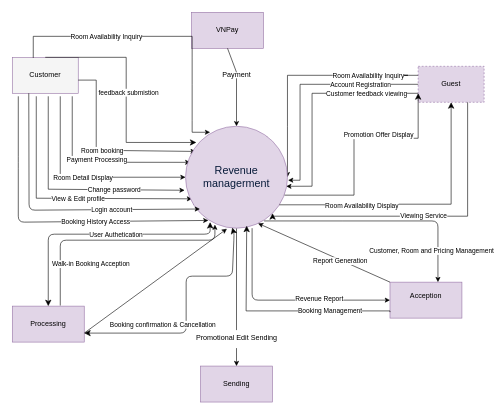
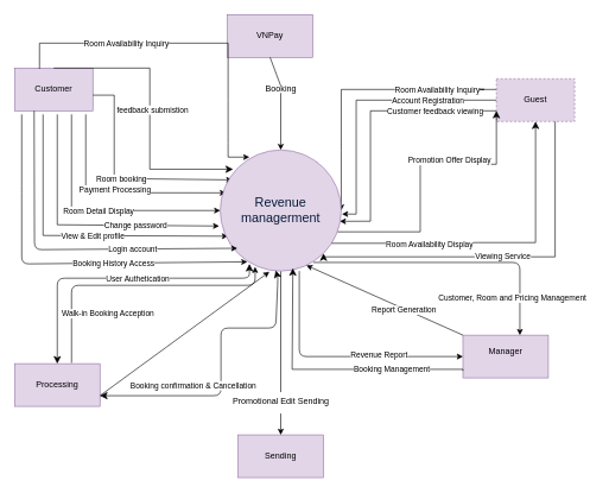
  <mxCell id="0" />
  <mxCell id="1" parent="0" />
- <mxCell id="2" value="Customer" style="rounded=0;whiteSpace=wrap;html=1;fillColor=#f5f5f5;strokeColor=#9673a6;" vertex="1" parent="1"><mxGeometry x="20" y="95" width="110" height="60" as="geometry" /></mxCell>
+ <mxCell id="2" value="Customer" style="rounded=0;whiteSpace=wrap;html=1;fillColor=#e1d5e7;strokeColor=#9673a6;" vertex="1" parent="1"><mxGeometry x="20" y="95" width="110" height="60" as="geometry" /></mxCell>
  <mxCell id="3" value="Guest" style="rounded=0;whiteSpace=wrap;html=1;fillColor=#e1d5e7;strokeColor=#9673a6;dashed=1;" vertex="1" parent="1"><mxGeometry x="697" y="110" width="110" height="60" as="geometry" /></mxCell>
  <mxCell id="4" value="VNPay" style="rounded=0;whiteSpace=wrap;html=1;fillColor=#e1d5e7;strokeColor=#9673a6;" vertex="1" parent="1"><mxGeometry x="319" y="20" width="120" height="60" as="geometry" /></mxCell>
  <mxCell id="5" value="" style="endArrow=classic;html=1;rounded=0;entryX=0.5;entryY=0;entryDx=0;entryDy=0;" edge="1" parent="1" target="33"><mxGeometry width="50" height="50" relative="1" as="geometry"><mxPoint x="394" y="130" as="sourcePoint" /><mxPoint x="390" y="200" as="targetPoint" /></mxGeometry></mxCell>
  <mxCell id="6" value="" style="endArrow=classic;html=1;rounded=0;fontFamily=Helvetica;fontSize=11;fontColor=default;labelBackgroundColor=default;resizable=0;entryX=1;entryY=0.5;entryDx=0;entryDy=0;exitX=0;exitY=0.25;exitDx=0;exitDy=0;" edge="1" parent="1" source="3" target="33"><mxGeometry relative="1" as="geometry"><mxPoint x="370" y="180" as="sourcePoint" /><mxPoint x="470" y="180" as="targetPoint" /><Array as="points"><mxPoint x="570" y="125" /><mxPoint x="680" y="125" /><mxPoint x="479" y="125" /><mxPoint x="479" y="210" /></Array></mxGeometry></mxCell>
  <mxCell id="7" value="Room Availability Inquiry" style="edgeLabel;resizable=0;html=1;;align=center;verticalAlign=middle;fontFamily=Helvetica;fontSize=11;fontColor=default;labelBackgroundColor=default;fillColor=none;gradientColor=none;" connectable="0" vertex="1" parent="6"><mxGeometry relative="1" as="geometry" /></mxCell>
- <mxCell id="8" value="Acception&lt;div&gt;&lt;br&gt;&lt;/div&gt;" style="rounded=0;whiteSpace=wrap;html=1;fillColor=#e1d5e7;strokeColor=#9673a6;" vertex="1" parent="1"><mxGeometry x="650" y="470" width="120" height="60" as="geometry" /></mxCell>
+ <mxCell id="8" value="Manager&lt;div&gt;&lt;br&gt;&lt;/div&gt;" style="rounded=0;whiteSpace=wrap;html=1;fillColor=#e1d5e7;strokeColor=#9673a6;" vertex="1" parent="1"><mxGeometry x="650" y="470" width="120" height="60" as="geometry" /></mxCell>
  <mxCell id="9" value="Sending" style="rounded=0;whiteSpace=wrap;html=1;fillColor=#e1d5e7;strokeColor=#9673a6;" vertex="1" parent="1"><mxGeometry x="334" y="610" width="120" height="60" as="geometry" /></mxCell>
  <mxCell id="10" value="Processing" style="rounded=0;whiteSpace=wrap;html=1;fillColor=#e1d5e7;strokeColor=#9673a6;" vertex="1" parent="1"><mxGeometry x="20" y="510" width="120" height="60" as="geometry" /></mxCell>
- <mxCell id="11" value="Payment" style="text;html=1;align=center;verticalAlign=middle;resizable=0;points=[];autosize=1;strokeColor=none;fillColor=none;" vertex="1" parent="1"><mxGeometry x="359" y="110" width="70" height="30" as="geometry" /></mxCell>
+ <mxCell id="11" value="Booking" style="text;html=1;align=center;verticalAlign=middle;resizable=0;points=[];autosize=1;strokeColor=none;fillColor=none;" vertex="1" parent="1"><mxGeometry x="359" y="110" width="70" height="30" as="geometry" /></mxCell>
  <mxCell id="12" value="" style="endArrow=none;html=1;rounded=0;entryX=0.5;entryY=1;entryDx=0;entryDy=0;" edge="1" parent="1" target="4"><mxGeometry width="50" height="50" relative="1" as="geometry"><mxPoint x="394" y="120" as="sourcePoint" /><mxPoint x="454" y="60" as="targetPoint" /></mxGeometry></mxCell>
  <mxCell id="13" value="&lt;div&gt;&lt;br&gt;&lt;/div&gt;" style="text;html=1;align=center;verticalAlign=middle;resizable=0;points=[];autosize=1;strokeColor=none;fillColor=none;" vertex="1" parent="1"><mxGeometry x="225" y="195" width="20" height="30" as="geometry" /></mxCell>
  <mxCell id="14" value="" style="endArrow=classic;html=1;rounded=0;entryX=0.047;entryY=0.354;entryDx=0;entryDy=0;entryPerimeter=0;" edge="1" parent="1" target="33"><mxGeometry width="50" height="50" relative="1" as="geometry"><mxPoint x="120" y="160" as="sourcePoint" /><mxPoint x="310" y="160" as="targetPoint" /><Array as="points"><mxPoint x="120" y="270" /></Array></mxGeometry></mxCell>
  <mxCell id="15" value="Payment Processing&lt;div&gt;&lt;br style=&quot;font-size: 12px; background-color: rgb(236, 236, 236);&quot;&gt;&lt;/div&gt;" style="edgeLabel;html=1;align=center;verticalAlign=middle;resizable=0;points=[];fontFamily=Helvetica;fontSize=11;fontColor=default;labelBackgroundColor=default;fillColor=none;gradientColor=none;" connectable="0" vertex="1" parent="14"><mxGeometry x="-0.016" y="-2" relative="1" as="geometry"><mxPoint as="offset" /></mxGeometry></mxCell>
  <mxCell id="16" value="" style="endArrow=classic;html=1;rounded=0;fontFamily=Helvetica;fontSize=11;fontColor=default;labelBackgroundColor=default;resizable=0;exitX=0;exitY=0.5;exitDx=0;exitDy=0;" edge="1" parent="1" source="3"><mxGeometry relative="1" as="geometry"><mxPoint x="660" y="140" as="sourcePoint" /><mxPoint x="480" y="300" as="targetPoint" /><Array as="points"><mxPoint x="620" y="140" /><mxPoint x="500" y="140" /><mxPoint x="500" y="300" /></Array></mxGeometry></mxCell>
  <mxCell id="17" value="Account Registration" style="edgeLabel;resizable=0;html=1;;align=center;verticalAlign=middle;fontFamily=Helvetica;fontSize=11;fontColor=default;labelBackgroundColor=default;fillColor=none;gradientColor=none;" connectable="0" vertex="1" parent="16"><mxGeometry relative="1" as="geometry"><mxPoint x="92" as="offset" /></mxGeometry></mxCell>
  <mxCell id="18" value="" style="endArrow=classic;html=1;rounded=0;entryX=0.5;entryY=0;entryDx=0;entryDy=0;" edge="1" parent="1" target="9"><mxGeometry width="50" height="50" relative="1" as="geometry"><mxPoint x="394" y="580" as="sourcePoint" /><mxPoint x="444" y="530" as="targetPoint" /></mxGeometry></mxCell>
  <mxCell id="19" value="" style="endArrow=none;html=1;rounded=0;" edge="1" parent="1"><mxGeometry width="50" height="50" relative="1" as="geometry"><mxPoint x="394" y="380" as="sourcePoint" /><mxPoint x="394" y="550" as="targetPoint" /></mxGeometry></mxCell>
  <mxCell id="20" value="Promotional Edit Sending" style="text;html=1;align=center;verticalAlign=middle;resizable=0;points=[];autosize=1;strokeColor=none;fillColor=none;" vertex="1" parent="1"><mxGeometry x="309" y="548" width="170" height="30" as="geometry" /></mxCell>
  <mxCell id="21" value="" style="endArrow=classic;html=1;rounded=0;fontFamily=Helvetica;fontSize=11;fontColor=default;labelBackgroundColor=default;resizable=0;exitX=0;exitY=0.75;exitDx=0;exitDy=0;entryX=0.988;entryY=0.589;entryDx=0;entryDy=0;entryPerimeter=0;" edge="1" parent="1" source="3" target="33"><mxGeometry relative="1" as="geometry"><mxPoint x="807" y="320" as="sourcePoint" /><mxPoint x="590" y="480" as="targetPoint" /><Array as="points"><mxPoint x="520" y="155" /><mxPoint x="520" y="310" /></Array></mxGeometry></mxCell>
  <mxCell id="22" value="Customer feedback viewing" style="edgeLabel;resizable=0;html=1;;align=center;verticalAlign=middle;fontFamily=Helvetica;fontSize=11;fontColor=default;labelBackgroundColor=default;fillColor=none;gradientColor=none;" connectable="0" vertex="1" parent="21"><mxGeometry relative="1" as="geometry"><mxPoint x="90" y="-11" as="offset" /></mxGeometry></mxCell>
  <mxCell id="23" value="" style="endArrow=classic;html=1;rounded=0;fontFamily=Helvetica;fontSize=11;fontColor=default;labelBackgroundColor=default;resizable=0;entryX=0;entryY=0.5;entryDx=0;entryDy=0;" edge="1" parent="1" target="33"><mxGeometry relative="1" as="geometry"><mxPoint x="100" y="160" as="sourcePoint" /><mxPoint x="180" y="300" as="targetPoint" /><Array as="points"><mxPoint x="100" y="295" /></Array></mxGeometry></mxCell>
  <mxCell id="24" value="Room Detail Display" style="edgeLabel;resizable=0;html=1;;align=center;verticalAlign=middle;fontFamily=Helvetica;fontSize=11;fontColor=default;labelBackgroundColor=default;fillColor=none;gradientColor=none;" connectable="0" vertex="1" parent="23"><mxGeometry relative="1" as="geometry" /></mxCell>
  <mxCell id="25" value="" style="endArrow=classic;html=1;rounded=0;fontFamily=Helvetica;fontSize=11;fontColor=default;labelBackgroundColor=default;resizable=0;entryX=-0.009;entryY=0.628;entryDx=0;entryDy=0;entryPerimeter=0;" edge="1" parent="1" target="33"><mxGeometry relative="1" as="geometry"><mxPoint x="80" y="160" as="sourcePoint" /><mxPoint x="289" y="315" as="targetPoint" /><Array as="points"><mxPoint x="80" y="315" /></Array></mxGeometry></mxCell>
  <mxCell id="26" value="Change password" style="edgeLabel;resizable=0;html=1;;align=center;verticalAlign=middle;fontFamily=Helvetica;fontSize=11;fontColor=default;labelBackgroundColor=default;fillColor=none;gradientColor=none;" connectable="0" vertex="1" parent="25"><mxGeometry relative="1" as="geometry"><mxPoint x="74" as="offset" /></mxGeometry></mxCell>
  <mxCell id="27" value="" style="endArrow=classic;html=1;rounded=0;fontFamily=Helvetica;fontSize=11;fontColor=default;labelBackgroundColor=default;resizable=0;entryX=0.064;entryY=0.712;entryDx=0;entryDy=0;entryPerimeter=0;" edge="1" parent="1" target="33"><mxGeometry relative="1" as="geometry"><mxPoint x="60" y="160" as="sourcePoint" /><mxPoint x="269" y="330" as="targetPoint" /><Array as="points"><mxPoint x="60" y="330" /></Array></mxGeometry></mxCell>
  <mxCell id="28" value="View &amp;amp; Edit profile" style="edgeLabel;resizable=0;html=1;;align=center;verticalAlign=middle;fontFamily=Helvetica;fontSize=11;fontColor=default;labelBackgroundColor=default;fillColor=none;gradientColor=none;" connectable="0" vertex="1" parent="27"><mxGeometry relative="1" as="geometry"><mxPoint x="25" as="offset" /></mxGeometry></mxCell>
  <mxCell id="29" value="" style="endArrow=classic;html=1;rounded=0;fontFamily=Helvetica;fontSize=11;fontColor=default;labelBackgroundColor=default;resizable=0;entryX=0.1;entryY=0.247;entryDx=0;entryDy=0;entryPerimeter=0;" edge="1" parent="1" target="33"><mxGeometry relative="1" as="geometry"><mxPoint x="130" y="133" as="sourcePoint" /><mxPoint x="320" y="250" as="targetPoint" /><Array as="points"><mxPoint x="160" y="133" /><mxPoint x="160" y="250" /></Array></mxGeometry></mxCell>
  <mxCell id="30" value="Room booking" style="edgeLabel;resizable=0;html=1;;align=center;verticalAlign=middle;fontFamily=Helvetica;fontSize=11;fontColor=default;labelBackgroundColor=default;fillColor=none;gradientColor=none;" connectable="0" vertex="1" parent="29"><mxGeometry relative="1" as="geometry" /></mxCell>
  <mxCell id="31" value="" style="endArrow=none;html=1;rounded=0;" edge="1" parent="1" source="33"><mxGeometry width="50" height="50" relative="1" as="geometry"><mxPoint x="370" y="310" as="sourcePoint" /><mxPoint x="420" y="260" as="targetPoint" /></mxGeometry></mxCell>
  <mxCell id="32" value="" style="endArrow=none;html=1;rounded=0;" edge="1" parent="1" target="33"><mxGeometry width="50" height="50" relative="1" as="geometry"><mxPoint x="370" y="310" as="sourcePoint" /><mxPoint x="420" y="260" as="targetPoint" /></mxGeometry></mxCell>
  <mxCell id="33" value="&lt;span style=&quot;font-family: SegoeuiPc, Arial; color: rgb(8, 27, 58);&quot; data-sheets-root=&quot;1&quot;&gt;&lt;font style=&quot;font-size: 18px;&quot;&gt;Revenue managerment&lt;/font&gt;&lt;/span&gt;" style="ellipse;whiteSpace=wrap;html=1;aspect=fixed;fillColor=#e1d5e7;strokeColor=#9673a6;" vertex="1" parent="1"><mxGeometry x="309" y="210" width="170" height="170" as="geometry" /></mxCell>
  <mxCell id="34" value="Booking Management" style="edgeStyle=segmentEdgeStyle;endArrow=classic;html=1;curved=0;rounded=0;endSize=8;startSize=8;sourcePerimeterSpacing=0;targetPerimeterSpacing=0;exitX=0;exitY=0.5;exitDx=0;exitDy=0;entryX=0.6;entryY=0.976;entryDx=0;entryDy=0;entryPerimeter=0;" edge="1" parent="1" target="33"><mxGeometry x="-0.468" width="100" relative="1" as="geometry"><mxPoint x="650" y="520" as="sourcePoint" /><mxPoint x="410" y="400" as="targetPoint" /><Array as="points"><mxPoint x="650" y="518" /><mxPoint x="410" y="518" /></Array><mxPoint as="offset" /></mxGeometry></mxCell>
  <mxCell id="35" value="" style="edgeStyle=segmentEdgeStyle;endArrow=classic;html=1;curved=0;rounded=0;endSize=8;startSize=8;sourcePerimeterSpacing=0;targetPerimeterSpacing=0;entryX=0.5;entryY=1;entryDx=0;entryDy=0;" edge="1" parent="1" source="33" target="3"><mxGeometry width="100" relative="1" as="geometry"><mxPoint x="713.98" y="170" as="sourcePoint" /><mxPoint x="520" y="400" as="targetPoint" /><Array as="points"><mxPoint x="620" y="341" /><mxPoint x="620" y="340" /><mxPoint x="752" y="340" /></Array></mxGeometry></mxCell>
  <mxCell id="36" value="Room Availability Display" style="edgeLabel;html=1;align=center;verticalAlign=middle;resizable=0;points=[];" vertex="1" connectable="0" parent="35"><mxGeometry x="-0.178" y="-1" relative="1" as="geometry"><mxPoint x="-50" as="offset" /></mxGeometry></mxCell>
  <mxCell id="37" value="" style="edgeStyle=segmentEdgeStyle;endArrow=classic;html=1;curved=0;rounded=0;endSize=8;startSize=8;sourcePerimeterSpacing=0;targetPerimeterSpacing=0;exitX=0.75;exitY=1;exitDx=0;exitDy=0;entryX=1;entryY=1;entryDx=0;entryDy=0;" edge="1" parent="1" source="3" target="33"><mxGeometry width="100" relative="1" as="geometry"><mxPoint x="722.03" y="195" as="sourcePoint" /><mxPoint x="429" y="370.02" as="targetPoint" /><Array as="points"><mxPoint x="780" y="360" /><mxPoint x="454" y="360" /></Array></mxGeometry></mxCell>
  <mxCell id="38" value="Viewing Service" style="edgeLabel;html=1;align=center;verticalAlign=middle;resizable=0;points=[];" vertex="1" connectable="0" parent="37"><mxGeometry x="-0.178" y="-1" relative="1" as="geometry"><mxPoint x="-50" as="offset" /></mxGeometry></mxCell>
  <mxCell id="39" value="" style="edgeStyle=segmentEdgeStyle;endArrow=classic;html=1;curved=0;rounded=0;endSize=8;startSize=8;sourcePerimeterSpacing=0;targetPerimeterSpacing=0;exitX=0.971;exitY=0.676;exitDx=0;exitDy=0;exitPerimeter=0;entryX=0;entryY=0.75;entryDx=0;entryDy=0;" edge="1" parent="1" source="33" target="3"><mxGeometry width="100" relative="1" as="geometry"><mxPoint x="560" y="250" as="sourcePoint" /><mxPoint x="660" y="290" as="targetPoint" /><Array as="points"><mxPoint x="590" y="325" /><mxPoint x="590" y="230" /><mxPoint x="697" y="230" /></Array></mxGeometry></mxCell>
  <mxCell id="40" value="Promotion Offer Display" style="edgeLabel;html=1;align=center;verticalAlign=middle;resizable=0;points=[];" vertex="1" connectable="0" parent="39"><mxGeometry x="0.038" relative="1" as="geometry"><mxPoint x="40" y="-12" as="offset" /></mxGeometry></mxCell>
  <mxCell id="41" value="" style="endArrow=classic;html=1;rounded=0;fontFamily=Helvetica;fontSize=11;fontColor=default;labelBackgroundColor=default;resizable=0;exitX=0.318;exitY=0.017;exitDx=0;exitDy=0;exitPerimeter=0;entryX=0.241;entryY=0.059;entryDx=0;entryDy=0;entryPerimeter=0;" edge="1" parent="1" source="2" target="33"><mxGeometry relative="1" as="geometry"><mxPoint x="40" y="55" as="sourcePoint" /><mxPoint x="350" y="225" as="targetPoint" /><Array as="points"><mxPoint x="55" y="60" /><mxPoint x="220" y="60" /><mxPoint x="320" y="60" /><mxPoint x="320" y="96" /><mxPoint x="320" y="140" /><mxPoint x="320" y="200" /><mxPoint x="320" y="220" /></Array></mxGeometry></mxCell>
  <mxCell id="42" value="Room Availability Inquiry" style="edgeLabel;resizable=0;html=1;;align=center;verticalAlign=middle;fontFamily=Helvetica;fontSize=11;fontColor=default;labelBackgroundColor=default;fillColor=none;gradientColor=none;" connectable="0" vertex="1" parent="41"><mxGeometry relative="1" as="geometry"><mxPoint x="-87" as="offset" /></mxGeometry></mxCell>
  <mxCell id="43" value="" style="edgeStyle=segmentEdgeStyle;endArrow=classic;html=1;curved=0;rounded=0;endSize=8;startSize=8;sourcePerimeterSpacing=0;targetPerimeterSpacing=0;exitX=0.5;exitY=0;exitDx=0;exitDy=0;entryX=0.106;entryY=0.159;entryDx=0;entryDy=0;entryPerimeter=0;" edge="1" parent="1" source="2" target="33"><mxGeometry width="100" relative="1" as="geometry"><mxPoint x="160" y="140" as="sourcePoint" /><mxPoint x="260" y="180" as="targetPoint" /><Array as="points"><mxPoint x="210" y="95" /><mxPoint x="210" y="237" /></Array></mxGeometry></mxCell>
  <mxCell id="44" value="feedback submistion" style="edgeLabel;html=1;align=center;verticalAlign=middle;resizable=0;points=[];" vertex="1" connectable="0" parent="43"><mxGeometry x="-0.02" y="3" relative="1" as="geometry"><mxPoint as="offset" /></mxGeometry></mxCell>
  <mxCell id="45" value="" style="edgeStyle=none;orthogonalLoop=1;jettySize=auto;html=1;endArrow=classic;startArrow=classic;endSize=8;startSize=8;entryX=0.459;entryY=0.994;entryDx=0;entryDy=0;entryPerimeter=0;exitX=1;exitY=0.75;exitDx=0;exitDy=0;" edge="1" parent="1" target="33"><mxGeometry width="100" relative="1" as="geometry"><mxPoint x="140" y="555" as="sourcePoint" /><mxPoint x="370.03" y="380.99" as="targetPoint" /><Array as="points"><mxPoint x="310" y="555" /><mxPoint x="310" y="460" /><mxPoint x="387" y="460" /><mxPoint x="390" y="390" /></Array></mxGeometry></mxCell>
  <mxCell id="46" value="Booking confirmation &amp;amp; Cancellation" style="edgeLabel;html=1;align=center;verticalAlign=middle;resizable=0;points=[];" vertex="1" connectable="0" parent="45"><mxGeometry x="-0.449" y="-1" relative="1" as="geometry"><mxPoint x="13" y="-16" as="offset" /></mxGeometry></mxCell>
  <mxCell id="47" value="" style="edgeStyle=none;orthogonalLoop=1;jettySize=auto;html=1;entryX=0.224;entryY=0.924;entryDx=0;entryDy=0;entryPerimeter=0;" edge="1" parent="1" target="33"><mxGeometry width="100" relative="1" as="geometry"><mxPoint x="30" y="160" as="sourcePoint" /><mxPoint x="334" y="350" as="targetPoint" /><Array as="points"><mxPoint x="30" y="270" /><mxPoint x="30" y="370" /></Array></mxGeometry></mxCell>
  <mxCell id="48" value="Booking History Access" style="edgeLabel;html=1;align=center;verticalAlign=middle;resizable=0;points=[];" vertex="1" connectable="0" parent="47"><mxGeometry x="0.286" relative="1" as="geometry"><mxPoint as="offset" /></mxGeometry></mxCell>
  <mxCell id="49" value="" style="edgeStyle=none;orthogonalLoop=1;jettySize=auto;html=1;entryX=0.141;entryY=0.812;entryDx=0;entryDy=0;entryPerimeter=0;exitX=0.25;exitY=1;exitDx=0;exitDy=0;" edge="1" parent="1" source="2" target="33"><mxGeometry width="100" relative="1" as="geometry"><mxPoint x="225" y="350" as="sourcePoint" /><mxPoint x="325" y="350" as="targetPoint" /><Array as="points"><mxPoint x="48" y="350" /></Array></mxGeometry></mxCell>
  <mxCell id="50" value="Login account" style="edgeLabel;html=1;align=center;verticalAlign=middle;resizable=0;points=[];" vertex="1" connectable="0" parent="49"><mxGeometry x="0.388" y="1" relative="1" as="geometry"><mxPoint as="offset" /></mxGeometry></mxCell>
  <mxCell id="51" value="" style="edgeStyle=none;orthogonalLoop=1;jettySize=auto;html=1;endArrow=classic;startArrow=classic;endSize=8;startSize=8;entryX=0.241;entryY=0.941;entryDx=0;entryDy=0;entryPerimeter=0;exitX=0.5;exitY=0;exitDx=0;exitDy=0;" edge="1" parent="1" source="10" target="33"><mxGeometry width="100" relative="1" as="geometry"><mxPoint x="100" y="390" as="sourcePoint" /><mxPoint x="380" y="380" as="targetPoint" /><Array as="points"><mxPoint x="80" y="390" /><mxPoint x="230" y="390" /><mxPoint x="350" y="390" /></Array></mxGeometry></mxCell>
  <mxCell id="52" value="User Authetication" style="edgeLabel;html=1;align=center;verticalAlign=middle;resizable=0;points=[];" vertex="1" connectable="0" parent="51"><mxGeometry x="0.132" relative="1" as="geometry"><mxPoint as="offset" /></mxGeometry></mxCell>
  <mxCell id="53" value="" style="edgeStyle=none;orthogonalLoop=1;jettySize=auto;html=1;" edge="1" parent="1"><mxGeometry width="100" relative="1" as="geometry"><mxPoint x="440" y="367.93" as="sourcePoint" /><mxPoint x="730" y="470" as="targetPoint" /><Array as="points"><mxPoint x="580" y="367.93" /><mxPoint x="730" y="367.93" /></Array></mxGeometry></mxCell>
  <mxCell id="54" value="Customer, Room and Pricing Management&amp;nbsp;" style="edgeLabel;html=1;align=center;verticalAlign=middle;resizable=0;points=[];" vertex="1" connectable="0" parent="53"><mxGeometry x="0.734" y="2" relative="1" as="geometry"><mxPoint x="-12" as="offset" /></mxGeometry></mxCell>
  <mxCell id="55" value="" style="edgeStyle=none;orthogonalLoop=1;jettySize=auto;html=1;exitX=0;exitY=0;exitDx=0;exitDy=0;" edge="1" parent="1" source="8"><mxGeometry width="100" relative="1" as="geometry"><mxPoint x="429" y="380" as="sourcePoint" /><mxPoint x="430" y="372" as="targetPoint" /><Array as="points" /></mxGeometry></mxCell>
  <mxCell id="56" value="&lt;span style=&quot;color: rgb(0, 0, 0);&quot;&gt;Report Generation&lt;/span&gt;" style="edgeLabel;html=1;align=center;verticalAlign=middle;resizable=0;points=[];" vertex="1" connectable="0" parent="55"><mxGeometry x="-0.248" y="2" relative="1" as="geometry"><mxPoint as="offset" /></mxGeometry></mxCell>
  <mxCell id="57" value="" style="edgeStyle=none;orthogonalLoop=1;jettySize=auto;html=1;entryX=0;entryY=0.5;entryDx=0;entryDy=0;" edge="1" parent="1" target="8"><mxGeometry width="100" relative="1" as="geometry"><mxPoint x="420" y="380" as="sourcePoint" /><mxPoint x="420" y="370" as="targetPoint" /><Array as="points"><mxPoint x="420" y="500" /></Array></mxGeometry></mxCell>
  <mxCell id="58" value="Revenue Report" style="edgeLabel;html=1;align=center;verticalAlign=middle;resizable=0;points=[];" vertex="1" connectable="0" parent="57"><mxGeometry x="0.32" y="3" relative="1" as="geometry"><mxPoint as="offset" /></mxGeometry></mxCell>
  <mxCell id="59" value="" style="edgeStyle=none;orthogonalLoop=1;jettySize=auto;html=1;entryX=0.288;entryY=0.965;entryDx=0;entryDy=0;entryPerimeter=0;exitX=0.667;exitY=-0.017;exitDx=0;exitDy=0;exitPerimeter=0;" edge="1" parent="1" source="10" target="33"><mxGeometry width="100" relative="1" as="geometry"><mxPoint x="100" y="500" as="sourcePoint" /><mxPoint x="350" y="400" as="targetPoint" /><Array as="points"><mxPoint x="100" y="400" /><mxPoint x="358" y="400" /></Array></mxGeometry></mxCell>
  <mxCell id="60" value="Walk-in Booking Acception" style="edgeLabel;html=1;align=center;verticalAlign=middle;resizable=0;points=[];" vertex="1" connectable="0" parent="59"><mxGeometry x="-0.649" y="-3" relative="1" as="geometry"><mxPoint x="47" as="offset" /></mxGeometry></mxCell>
  <mxCell id="61" value="" style="edgeStyle=none;orthogonalLoop=1;jettySize=auto;html=1;exitX=1;exitY=0.75;exitDx=0;exitDy=0;entryX=0.406;entryY=1.006;entryDx=0;entryDy=0;entryPerimeter=0;" edge="1" parent="1" source="10" target="33"><mxGeometry width="100" relative="1" as="geometry"><mxPoint x="210" y="430" as="sourcePoint" /><mxPoint x="310" y="430" as="targetPoint" /><Array as="points" /></mxGeometry></mxCell>
